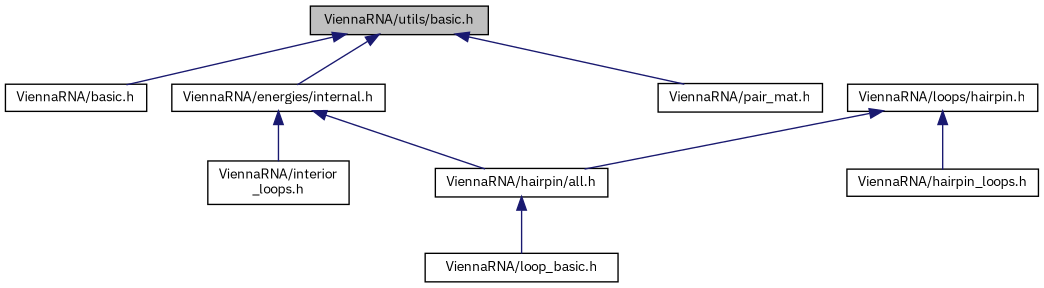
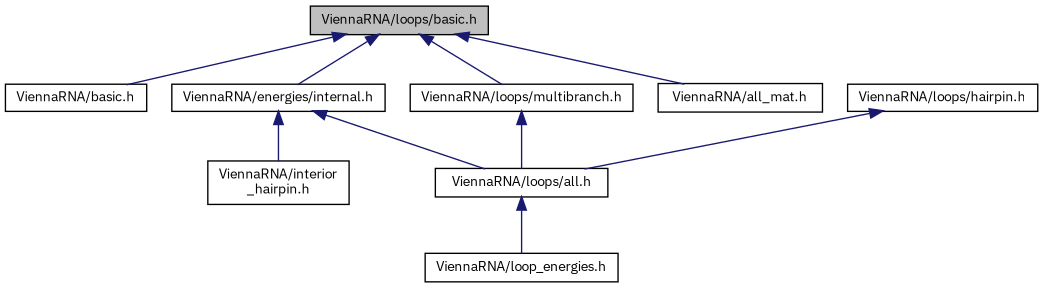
  digraph {
    fontname="IBM Plex Sans"
    node [color=black fontname="IBM Plex Sans" fontsize=10 shape=record]
    edge [color=midnightblue dir=back fontname="IBM Plex Sans" fontsize=10 labelfontname=Helvetica labelfontsize=10 style=solid]
-   n1 [fillcolor=grey75 fontcolor=black height=0.2 label="ViennaRNA/utils/basic.h" style=filled width=0.4]
-   n2 [height=0.2 label="ViennaRNA/pair_mat.h" width=0.4]
+   n1 [fillcolor=grey75 fontcolor=black height=0.2 label="ViennaRNA/loops/basic.h" style=filled width=0.4]
+   n2 [height=0.2 label="ViennaRNA/all_mat.h" width=0.4]
    n3 [height=0.2 label="ViennaRNA/basic.h" width=0.4]
    n4 [height=0.2 label="ViennaRNA/energies/internal.h" width=0.4]
+   n5 [height=0.2 label="ViennaRNA/loops/multibranch.h" width=0.4]
    n6 [height=0.2 label="ViennaRNA/loops/hairpin.h" width=0.4]
-   n7 [height=0.2 label="ViennaRNA/hairpin_loops.h" width=0.4]
-   n8 [height=0.2 label="ViennaRNA/hairpin/all.h" width=0.4]
-   n9 [height=0.2 label="ViennaRNA/interior\l_loops.h" width=0.4]
-   n10 [height=0.2 label="ViennaRNA/loop_basic.h" width=0.4]
+   n8 [height=0.2 label="ViennaRNA/loops/all.h" width=0.4]
+   n9 [height=0.2 label="ViennaRNA/interior\l_hairpin.h" width=0.4]
+   n10 [height=0.2 label="ViennaRNA/loop_energies.h" width=0.4]
    n1 -> n2
    n1 -> n3
    n1 -> n4
+   n1 -> n5
    n4 -> n8
    n4 -> n9
-   n6 -> n7
+   n5 -> n8
    n6 -> n8
    n8 -> n10
  }
